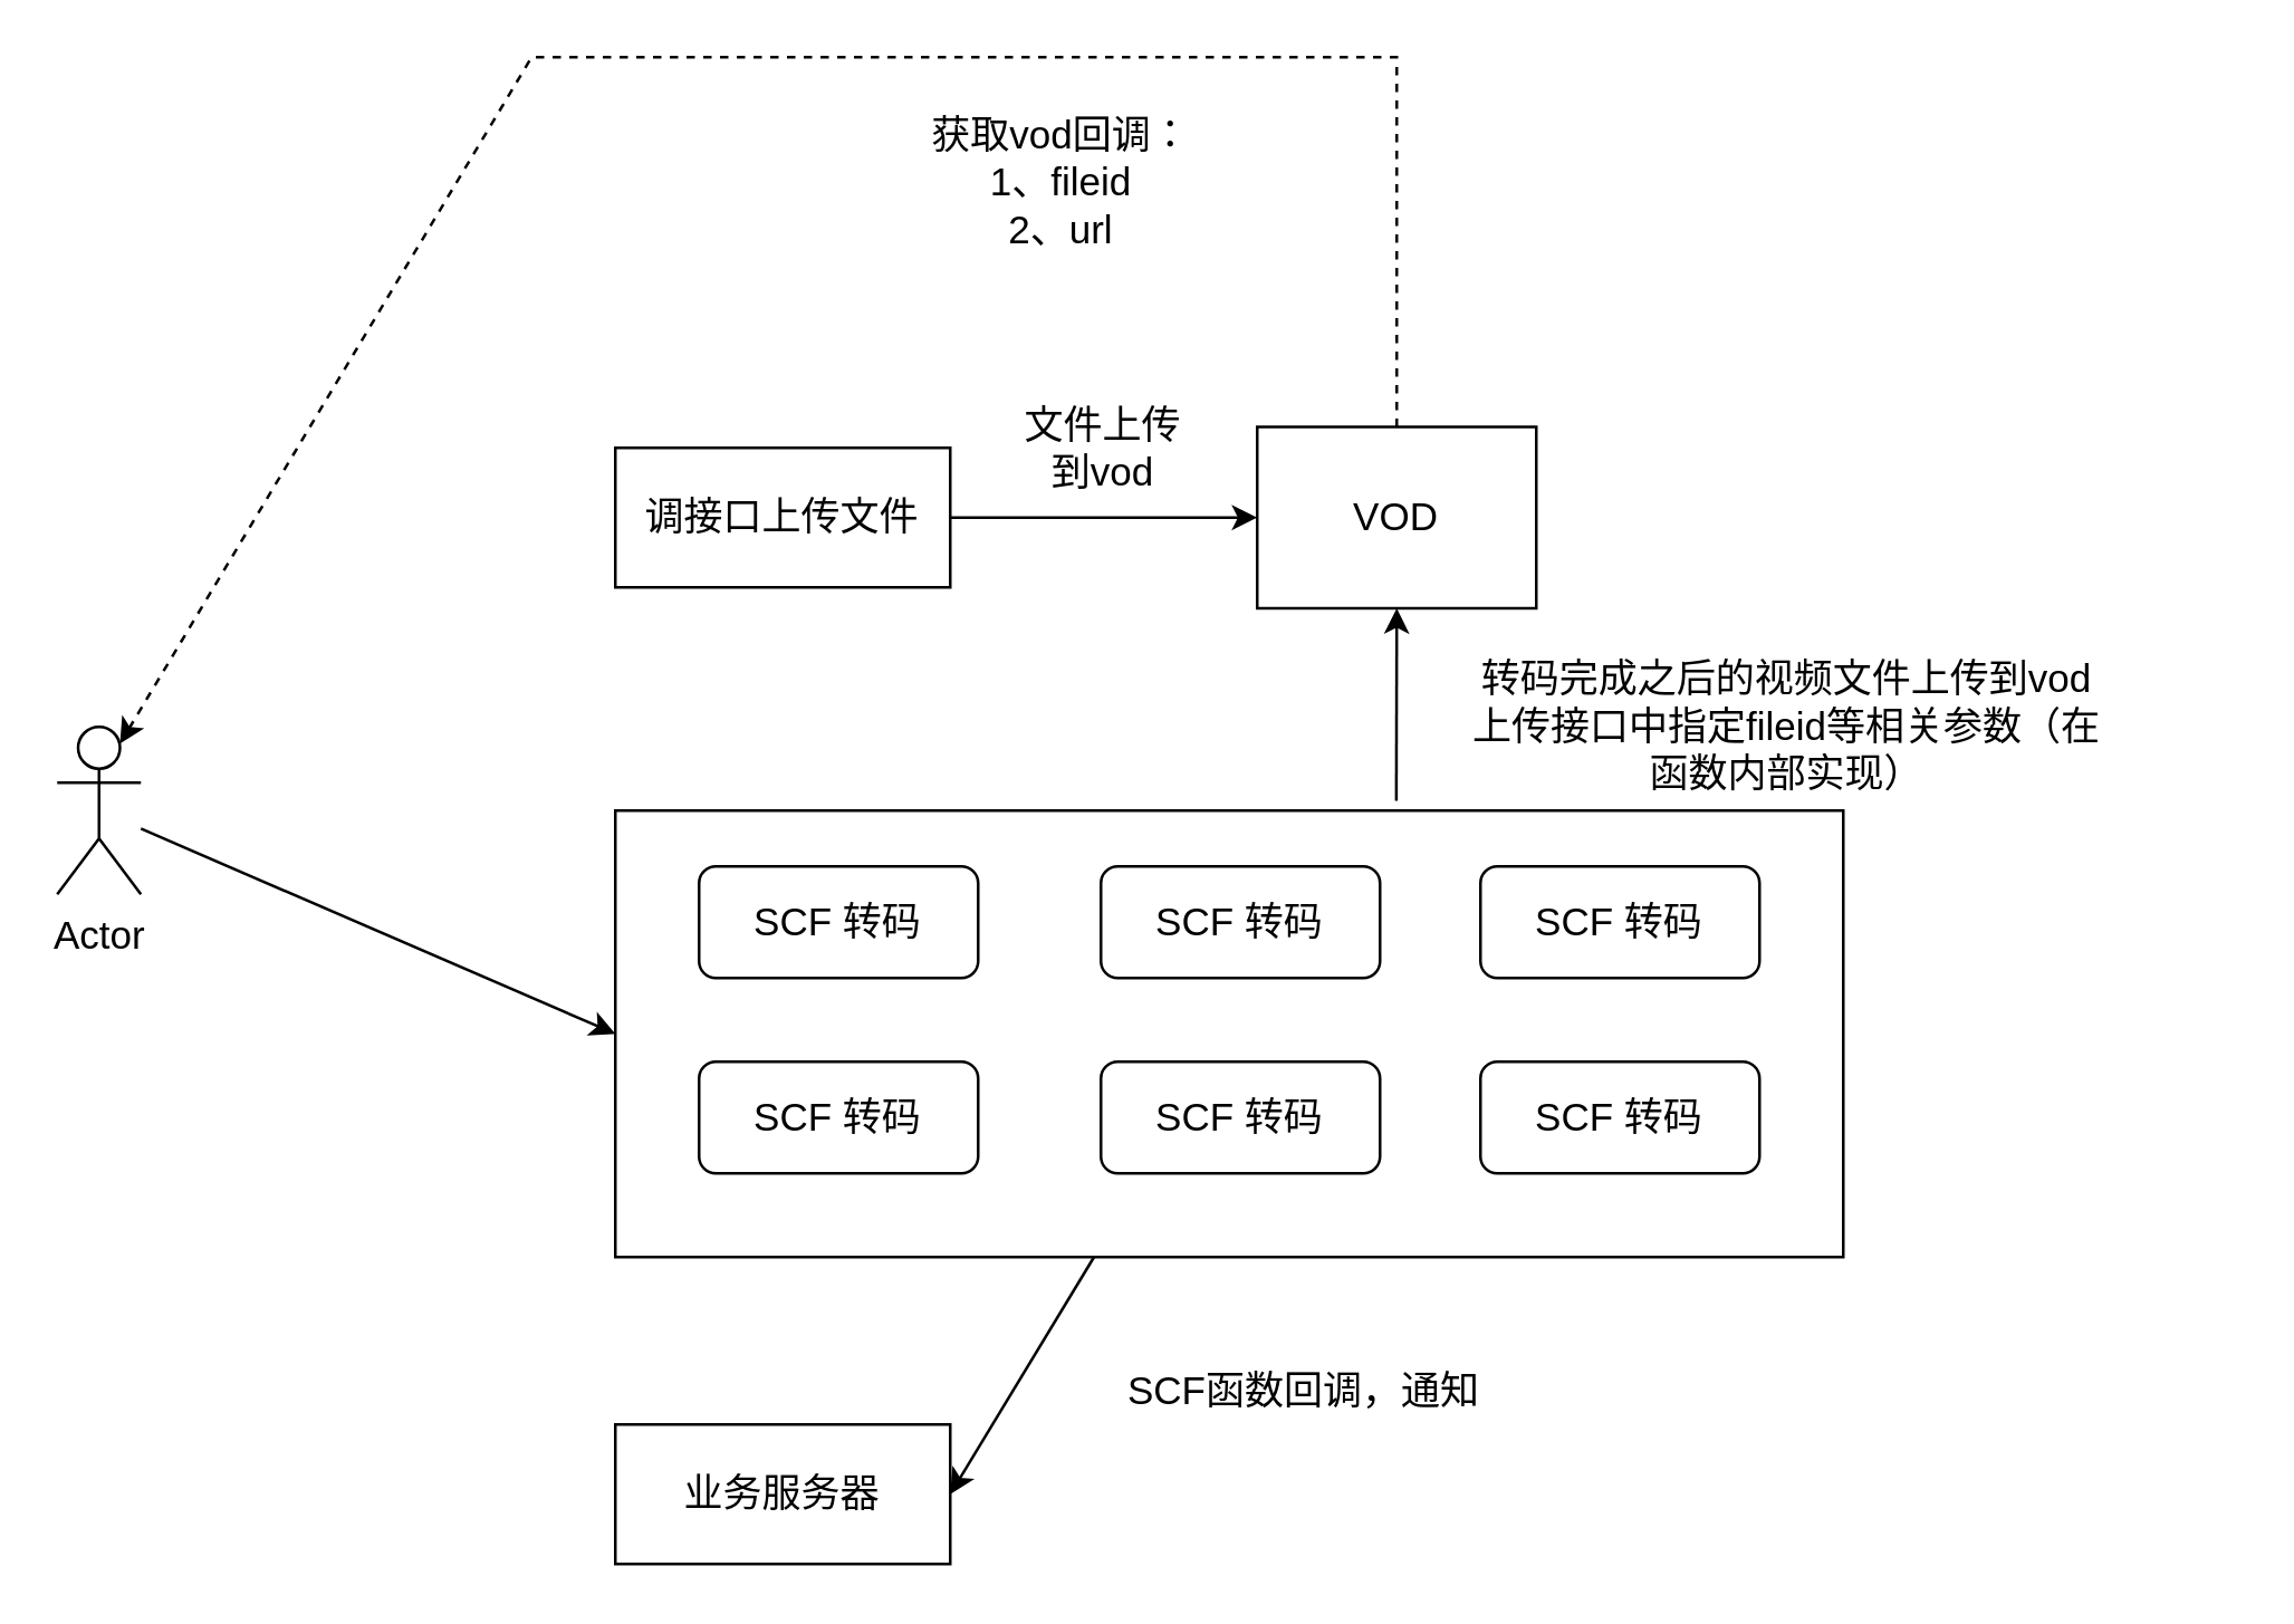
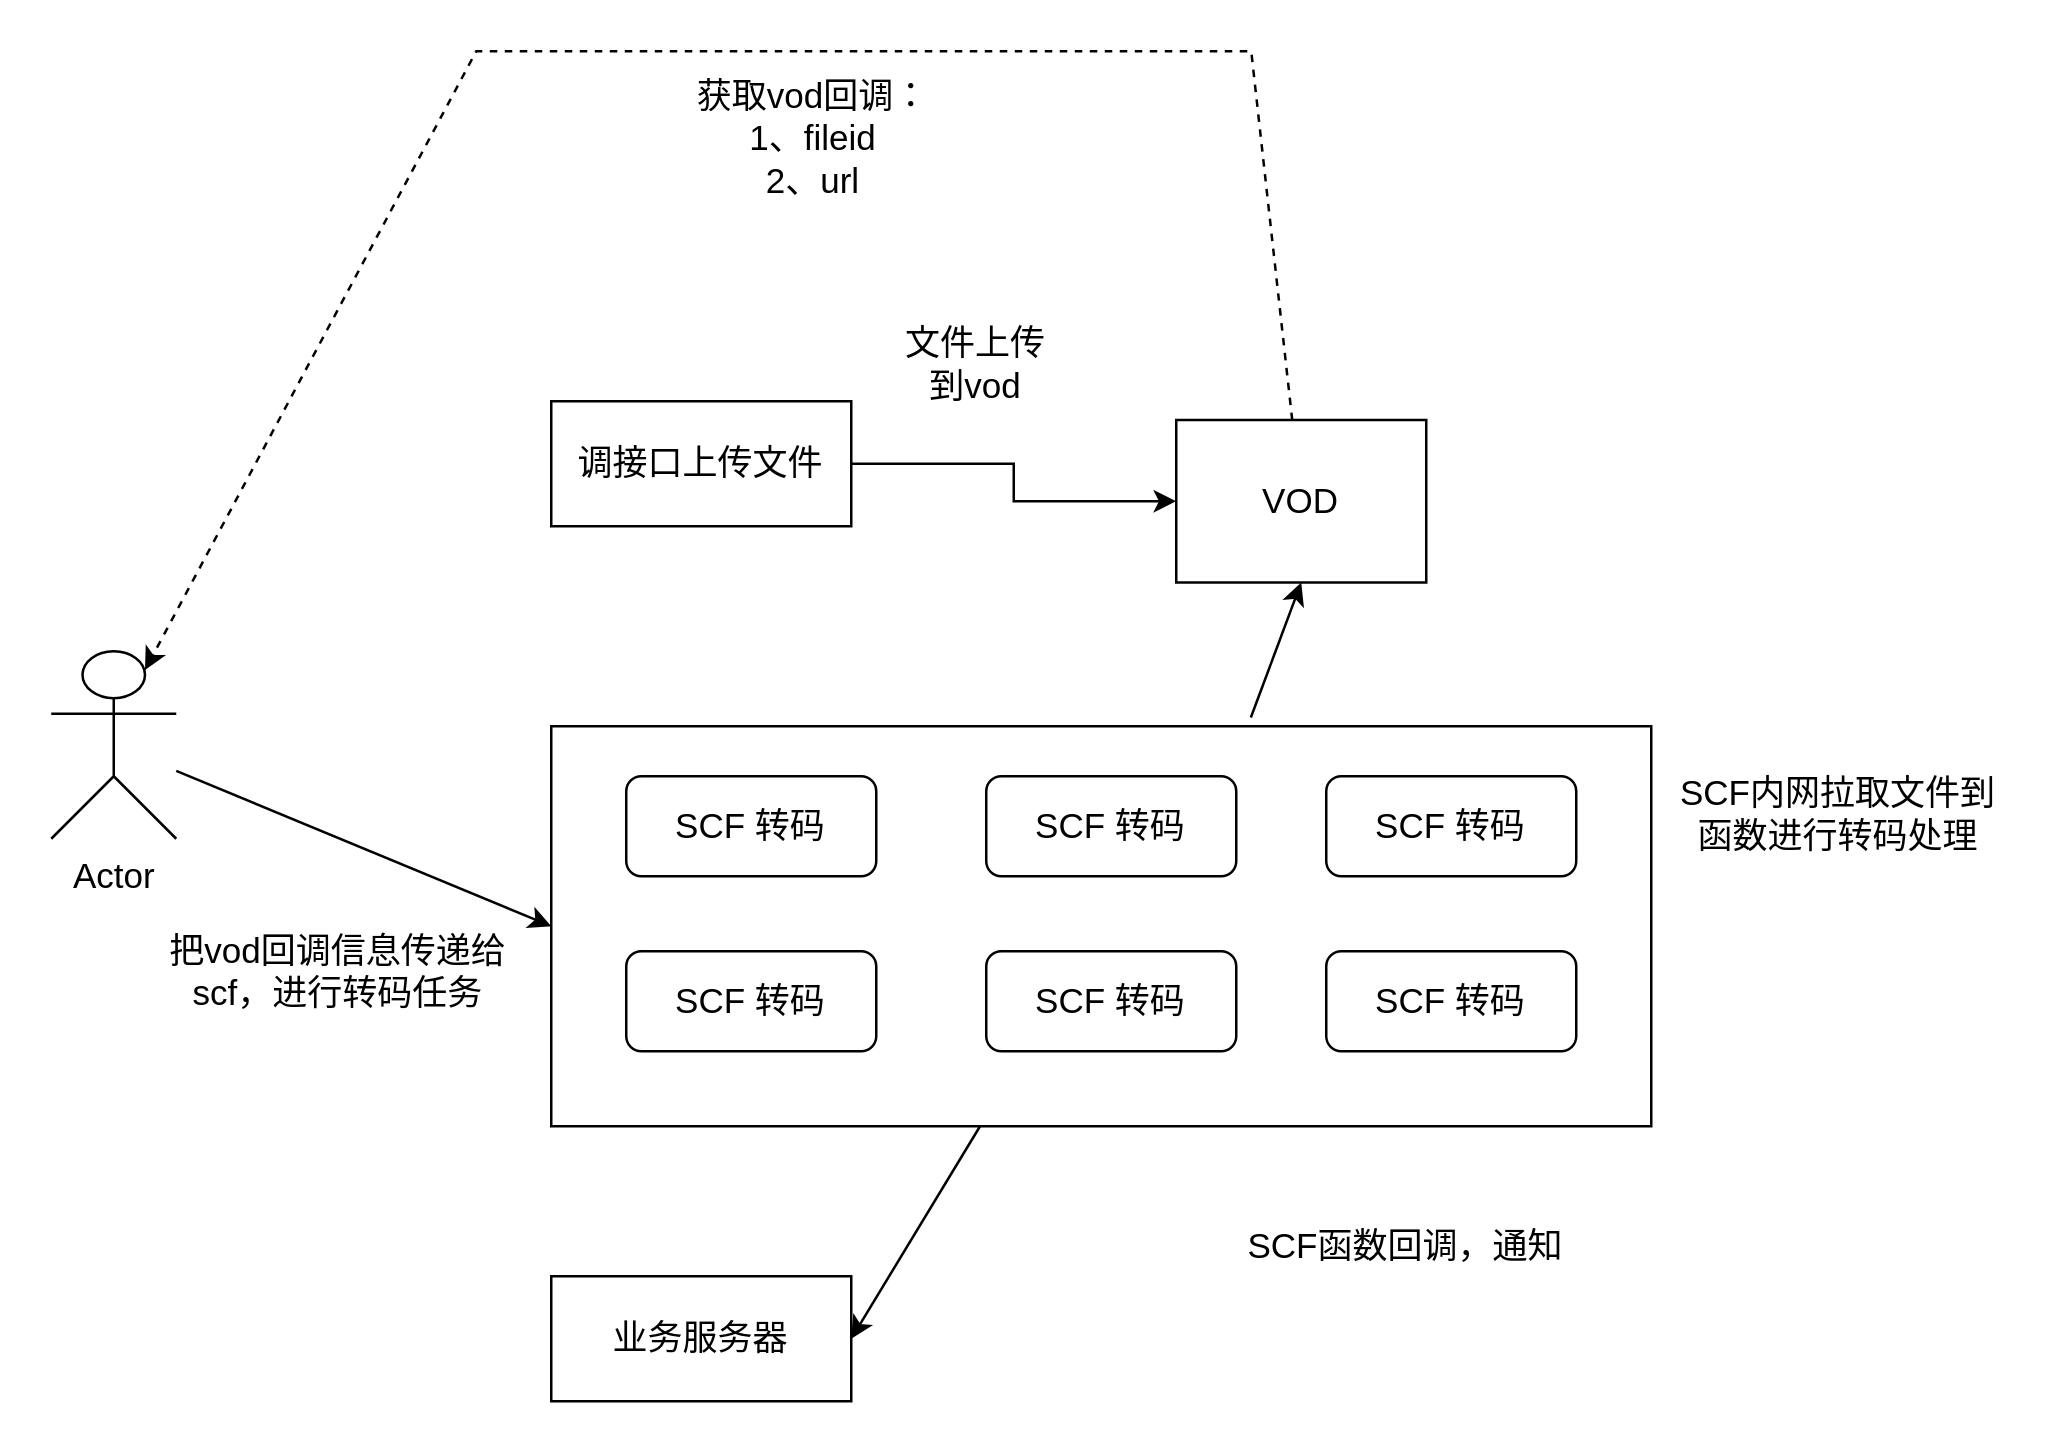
  <mxCell id="0" />
  <mxCell id="1" parent="0" />
  <mxCell id="2" value="" style="edgeStyle=orthogonalEdgeStyle;rounded=0;orthogonalLoop=1;jettySize=auto;html=1;fontSize=14;" parent="1" source="3" target="5" edge="1"><mxGeometry relative="1" as="geometry" /></mxCell>
  <mxCell id="3" value="&lt;font style=&quot;font-size: 14px;&quot;&gt;调接口上传文件&lt;/font&gt;" style="whiteSpace=wrap;html=1;rounded=0;" parent="1" vertex="1"><mxGeometry x="220" y="160" width="120" height="50" as="geometry" /></mxCell>
  <mxCell id="4" style="edgeStyle=none;rounded=0;orthogonalLoop=1;jettySize=auto;html=1;entryX=0.75;entryY=0.1;entryDx=0;entryDy=0;entryPerimeter=0;fontSize=14;dashed=1;" parent="1" source="5" target="17" edge="1"><mxGeometry relative="1" as="geometry"><Array as="points"><mxPoint x="500" y="20" /><mxPoint x="190" y="20" /></Array></mxGeometry></mxCell>
- <mxCell id="5" value="VOD" style="rounded=0;whiteSpace=wrap;html=1;fontSize=14;" parent="1" vertex="1"><mxGeometry x="450" y="152.5" width="100" height="65" as="geometry" /></mxCell>
- <mxCell id="6" value="文件上传到vod" style="text;html=1;strokeColor=none;fillColor=none;align=center;verticalAlign=middle;whiteSpace=wrap;rounded=0;fontSize=14;" parent="1" vertex="1"><mxGeometry x="365" y="145" width="60" height="30" as="geometry" /></mxCell>
+ <mxCell id="5" value="VOD" style="rounded=0;whiteSpace=wrap;html=1;fontSize=14;" parent="1" vertex="1"><mxGeometry x="470" y="167.5" width="100" height="65" as="geometry" /></mxCell>
+ <mxCell id="6" value="文件上传到vod" style="text;html=1;strokeColor=none;fillColor=none;align=center;verticalAlign=middle;whiteSpace=wrap;rounded=0;fontSize=14;" parent="1" vertex="1"><mxGeometry x="360" y="130" width="60" height="30" as="geometry" /></mxCell>
  <mxCell id="7" style="rounded=0;orthogonalLoop=1;jettySize=auto;html=1;entryX=0.5;entryY=1;entryDx=0;entryDy=0;fontSize=14;exitX=0.636;exitY=-0.022;exitDx=0;exitDy=0;exitPerimeter=0;" parent="1" source="9" target="5" edge="1"><mxGeometry relative="1" as="geometry" /></mxCell>
  <mxCell id="8" style="edgeStyle=none;rounded=0;orthogonalLoop=1;jettySize=auto;html=1;entryX=1;entryY=0.5;entryDx=0;entryDy=0;fontSize=14;" parent="1" source="9" target="22" edge="1"><mxGeometry relative="1" as="geometry" /></mxCell>
  <mxCell id="9" value="" style="rounded=0;whiteSpace=wrap;html=1;fontSize=14;" parent="1" vertex="1"><mxGeometry x="220" y="290" width="440" height="160" as="geometry" /></mxCell>
  <mxCell id="10" value="SCF 转码" style="rounded=1;whiteSpace=wrap;html=1;fontSize=14;" parent="1" vertex="1"><mxGeometry x="250" y="310" width="100" height="40" as="geometry" /></mxCell>
  <mxCell id="11" value="SCF 转码" style="rounded=1;whiteSpace=wrap;html=1;fontSize=14;" parent="1" vertex="1"><mxGeometry x="394" y="310" width="100" height="40" as="geometry" /></mxCell>
  <mxCell id="12" value="SCF 转码" style="rounded=1;whiteSpace=wrap;html=1;fontSize=14;" parent="1" vertex="1"><mxGeometry x="530" y="310" width="100" height="40" as="geometry" /></mxCell>
  <mxCell id="13" value="SCF 转码" style="rounded=1;whiteSpace=wrap;html=1;fontSize=14;" parent="1" vertex="1"><mxGeometry x="250" y="380" width="100" height="40" as="geometry" /></mxCell>
  <mxCell id="14" value="SCF 转码" style="rounded=1;whiteSpace=wrap;html=1;fontSize=14;" parent="1" vertex="1"><mxGeometry x="394" y="380" width="100" height="40" as="geometry" /></mxCell>
  <mxCell id="15" value="SCF 转码" style="rounded=1;whiteSpace=wrap;html=1;fontSize=14;" parent="1" vertex="1"><mxGeometry x="530" y="380" width="100" height="40" as="geometry" /></mxCell>
  <mxCell id="16" style="edgeStyle=none;rounded=0;orthogonalLoop=1;jettySize=auto;html=1;entryX=0;entryY=0.5;entryDx=0;entryDy=0;fontSize=14;" parent="1" source="17" target="9" edge="1"><mxGeometry relative="1" as="geometry" /></mxCell>
- <mxCell id="17" value="Actor" style="shape=umlActor;verticalLabelPosition=bottom;verticalAlign=top;html=1;outlineConnect=0;fontSize=14;" parent="1" vertex="1"><mxGeometry x="20" y="260" width="30" height="60" as="geometry" /></mxCell>
- <mxCell id="19" value="获取vod回调：&lt;br&gt;1、fileid&lt;br&gt;2、url" style="text;html=1;strokeColor=none;fillColor=none;align=center;verticalAlign=middle;whiteSpace=wrap;rounded=0;fontSize=14;" parent="1" vertex="1"><mxGeometry x="295" y="40" width="170" height="50" as="geometry" /></mxCell>
- <mxCell id="21" value="转码完成之后的视频文件上传到vod&lt;br&gt;上传接口中指定fileid等相关参数（在函数内部实现）" style="text;html=1;strokeColor=none;fillColor=none;align=center;verticalAlign=middle;whiteSpace=wrap;rounded=0;fontSize=14;" parent="1" vertex="1"><mxGeometry x="520" y="240" width="240" height="40" as="geometry" /></mxCell>
+ <mxCell id="17" value="Actor" style="shape=umlActor;verticalLabelPosition=bottom;verticalAlign=top;html=1;outlineConnect=0;fontSize=14;" parent="1" vertex="1"><mxGeometry x="20" y="260" width="50" height="75" as="geometry" /></mxCell>
+ <mxCell id="18" value="把vod回调信息传递给scf，进行转码任务" style="text;html=1;strokeColor=none;fillColor=none;align=center;verticalAlign=middle;whiteSpace=wrap;rounded=0;fontSize=14;" parent="1" vertex="1"><mxGeometry x="60" y="370" width="150" height="35" as="geometry" /></mxCell>
+ <mxCell id="19" value="获取vod回调：&lt;br&gt;1、fileid&lt;br&gt;2、url" style="text;html=1;strokeColor=none;fillColor=none;align=center;verticalAlign=middle;whiteSpace=wrap;rounded=0;fontSize=14;" parent="1" vertex="1"><mxGeometry x="240" y="30" width="170" height="50" as="geometry" /></mxCell>
+ <mxCell id="20" value="SCF内网拉取文件到函数进行转码处理" style="text;html=1;strokeColor=none;fillColor=none;align=center;verticalAlign=middle;whiteSpace=wrap;rounded=0;fontSize=14;" parent="1" vertex="1"><mxGeometry x="670" y="300" width="130" height="50" as="geometry" /></mxCell>
  <mxCell id="22" value="&lt;span style=&quot;font-size: 14px;&quot;&gt;业务服务器&lt;/span&gt;" style="whiteSpace=wrap;html=1;rounded=0;" parent="1" vertex="1"><mxGeometry x="220" y="510" width="120" height="50" as="geometry" /></mxCell>
- <mxCell id="23" value="SCF函数回调，通知" style="text;html=1;strokeColor=none;fillColor=none;align=center;verticalAlign=middle;whiteSpace=wrap;rounded=0;fontSize=14;" parent="1" vertex="1"><mxGeometry x="394" y="485" width="146" height="25" as="geometry" /></mxCell>
+ <mxCell id="23" value="SCF函数回调，通知" style="text;html=1;strokeColor=none;fillColor=none;align=center;verticalAlign=middle;whiteSpace=wrap;rounded=0;fontSize=14;" parent="1" vertex="1"><mxGeometry x="489" y="485" width="146" height="25" as="geometry" /></mxCell>
